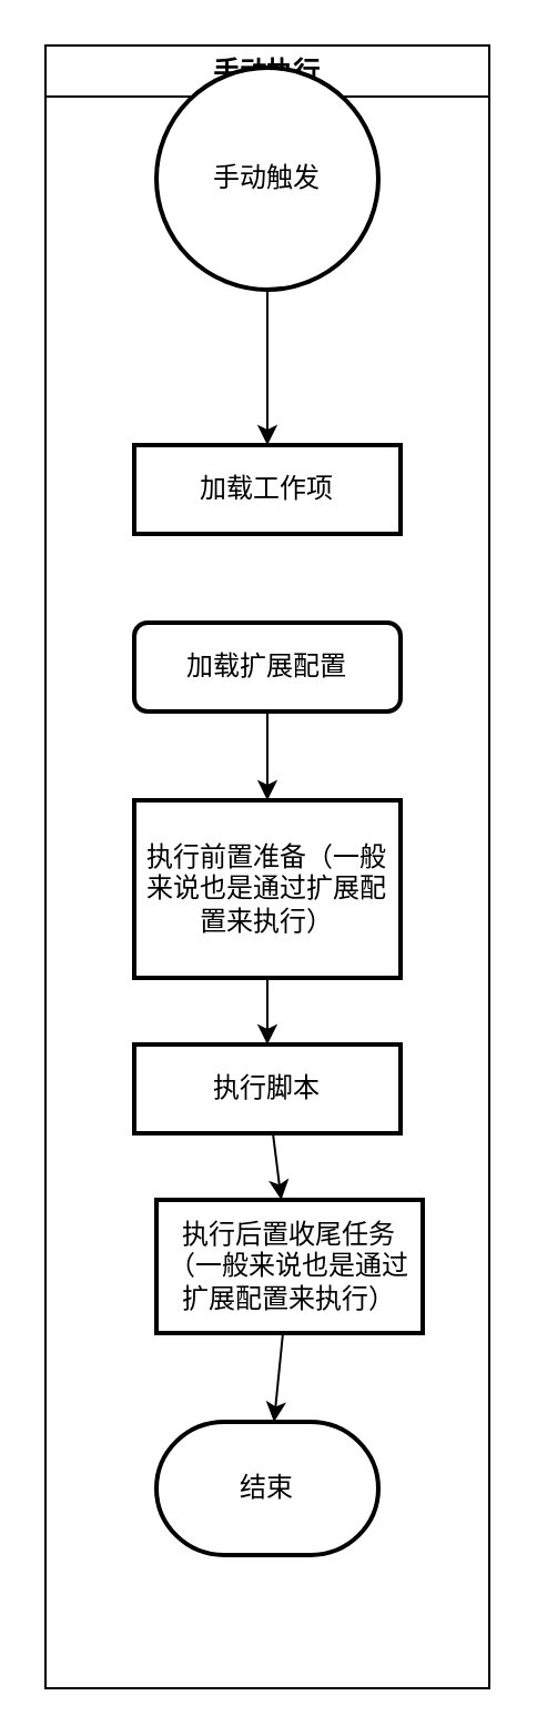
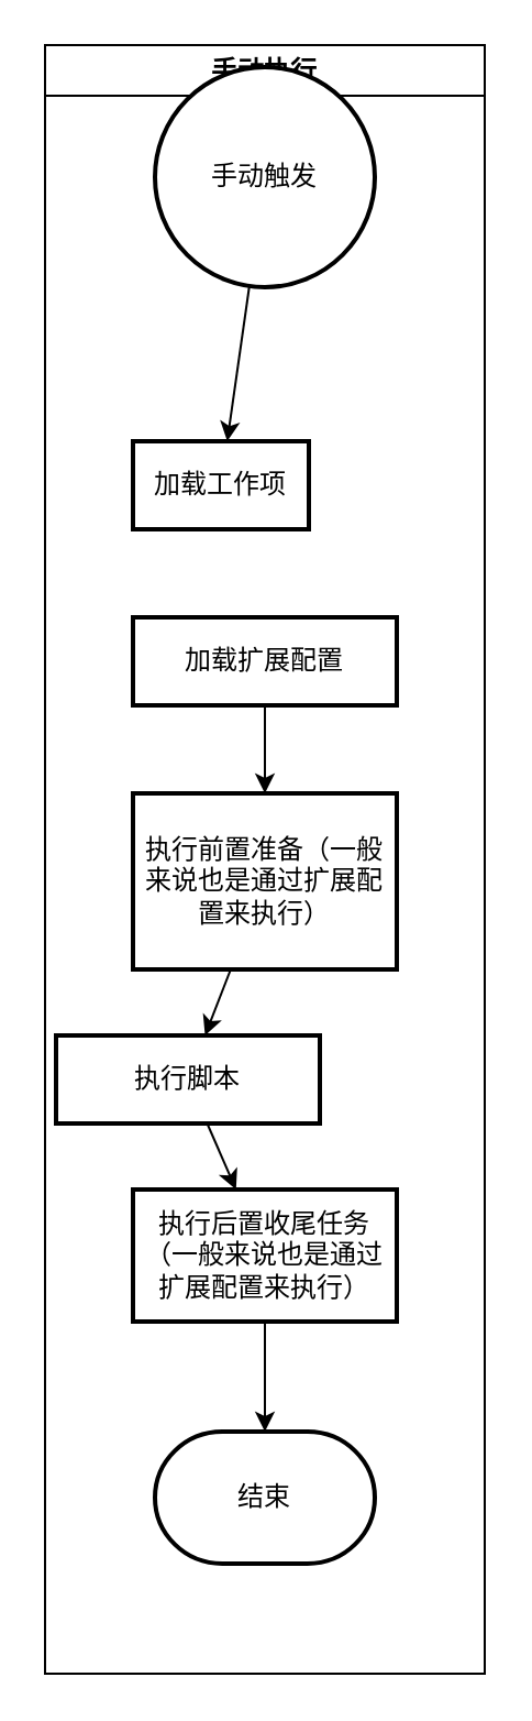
  <mxCell id="0" />
  <mxCell id="1" parent="0" />
  <mxCell id="2" value="手动执行" style="swimlane;" parent="1" vertex="1"><mxGeometry x="20" y="20" width="200" height="740" as="geometry" /></mxCell>
  <mxCell id="3" value="" style="edgeStyle=none;html=1;" parent="2" source="4" target="5" edge="1"><mxGeometry relative="1" as="geometry" /></mxCell>
  <mxCell id="4" value="手动触发" style="strokeWidth=2;html=1;shape=mxgraph.flowchart.start_2;whiteSpace=wrap;" parent="2" vertex="1"><mxGeometry x="50" y="10" width="100" height="100" as="geometry" /></mxCell>
- <mxCell id="5" value="加载工作项" style="whiteSpace=wrap;html=1;strokeWidth=2;" parent="2" vertex="1"><mxGeometry x="40" y="180" width="120" height="40" as="geometry" /></mxCell>
+ <mxCell id="5" value="加载工作项" style="whiteSpace=wrap;html=1;strokeWidth=2;" parent="2" vertex="1"><mxGeometry x="40" y="180" width="80" height="40" as="geometry" /></mxCell>
  <mxCell id="6" value="" style="edgeStyle=none;html=1;" edge="1" parent="2" source="7" target="9"><mxGeometry relative="1" as="geometry" /></mxCell>
- <mxCell id="7" value="加载扩展配置" style="whiteSpace=wrap;html=1;strokeWidth=2;rounded=1;" vertex="1" parent="2"><mxGeometry x="40" y="260" width="120" height="40" as="geometry" /></mxCell>
+ <mxCell id="7" value="加载扩展配置" style="whiteSpace=wrap;html=1;strokeWidth=2;" vertex="1" parent="2"><mxGeometry x="40" y="260" width="120" height="40" as="geometry" /></mxCell>
  <mxCell id="8" value="" style="edgeStyle=none;html=1;" edge="1" parent="2" source="9" target="11"><mxGeometry relative="1" as="geometry" /></mxCell>
  <mxCell id="9" value="执行前置准备（一般来说也是通过扩展配置来执行）" style="whiteSpace=wrap;html=1;strokeWidth=2;" vertex="1" parent="2"><mxGeometry x="40" y="340" width="120" height="80" as="geometry" /></mxCell>
  <mxCell id="10" value="" style="edgeStyle=none;html=1;" edge="1" parent="2" source="11" target="13"><mxGeometry relative="1" as="geometry" /></mxCell>
- <mxCell id="11" value="执行脚本" style="whiteSpace=wrap;html=1;strokeWidth=2;" vertex="1" parent="2"><mxGeometry x="40" y="450" width="120" height="40" as="geometry" /></mxCell>
+ <mxCell id="11" value="执行脚本" style="whiteSpace=wrap;html=1;strokeWidth=2;" vertex="1" parent="2"><mxGeometry x="5" y="450" width="120" height="40" as="geometry" /></mxCell>
  <mxCell id="12" value="" style="edgeStyle=none;html=1;" edge="1" parent="2" source="13" target="14"><mxGeometry relative="1" as="geometry" /></mxCell>
- <mxCell id="13" value="执行后置收尾任务（一般来说也是通过扩展配置来执行）" style="whiteSpace=wrap;html=1;strokeWidth=2;" vertex="1" parent="2"><mxGeometry x="50" y="520" width="120" height="60" as="geometry" /></mxCell>
- <mxCell id="14" value="结束" style="strokeWidth=2;html=1;shape=mxgraph.flowchart.terminator;whiteSpace=wrap;" vertex="1" parent="2"><mxGeometry x="50" y="620" width="100" height="60" as="geometry" /></mxCell>
+ <mxCell id="13" value="执行后置收尾任务（一般来说也是通过扩展配置来执行）" style="whiteSpace=wrap;html=1;strokeWidth=2;" vertex="1" parent="2"><mxGeometry x="40" y="520" width="120" height="60" as="geometry" /></mxCell>
+ <mxCell id="14" value="结束" style="strokeWidth=2;html=1;shape=mxgraph.flowchart.terminator;whiteSpace=wrap;" vertex="1" parent="2"><mxGeometry x="50" y="630" width="100" height="60" as="geometry" /></mxCell>
